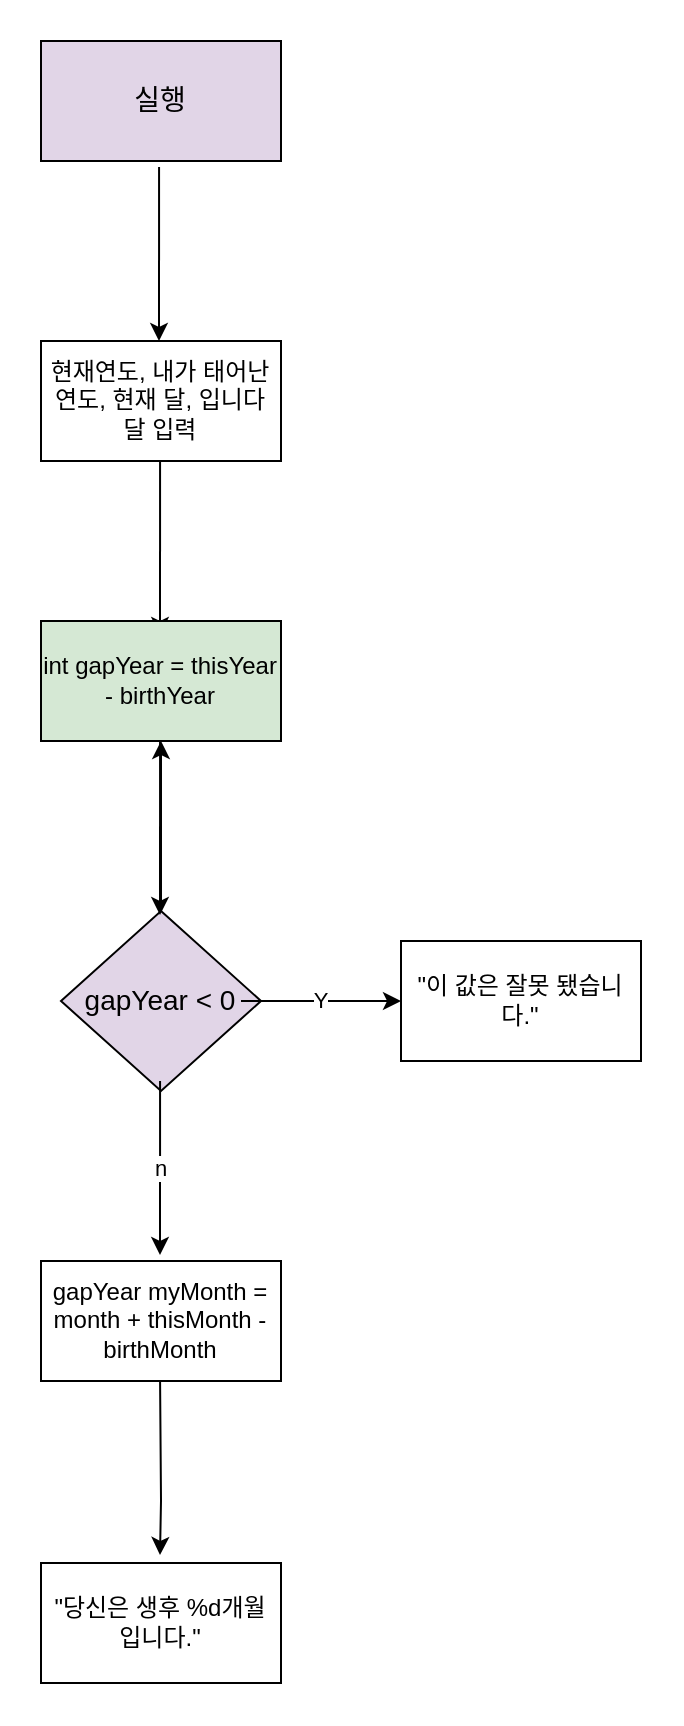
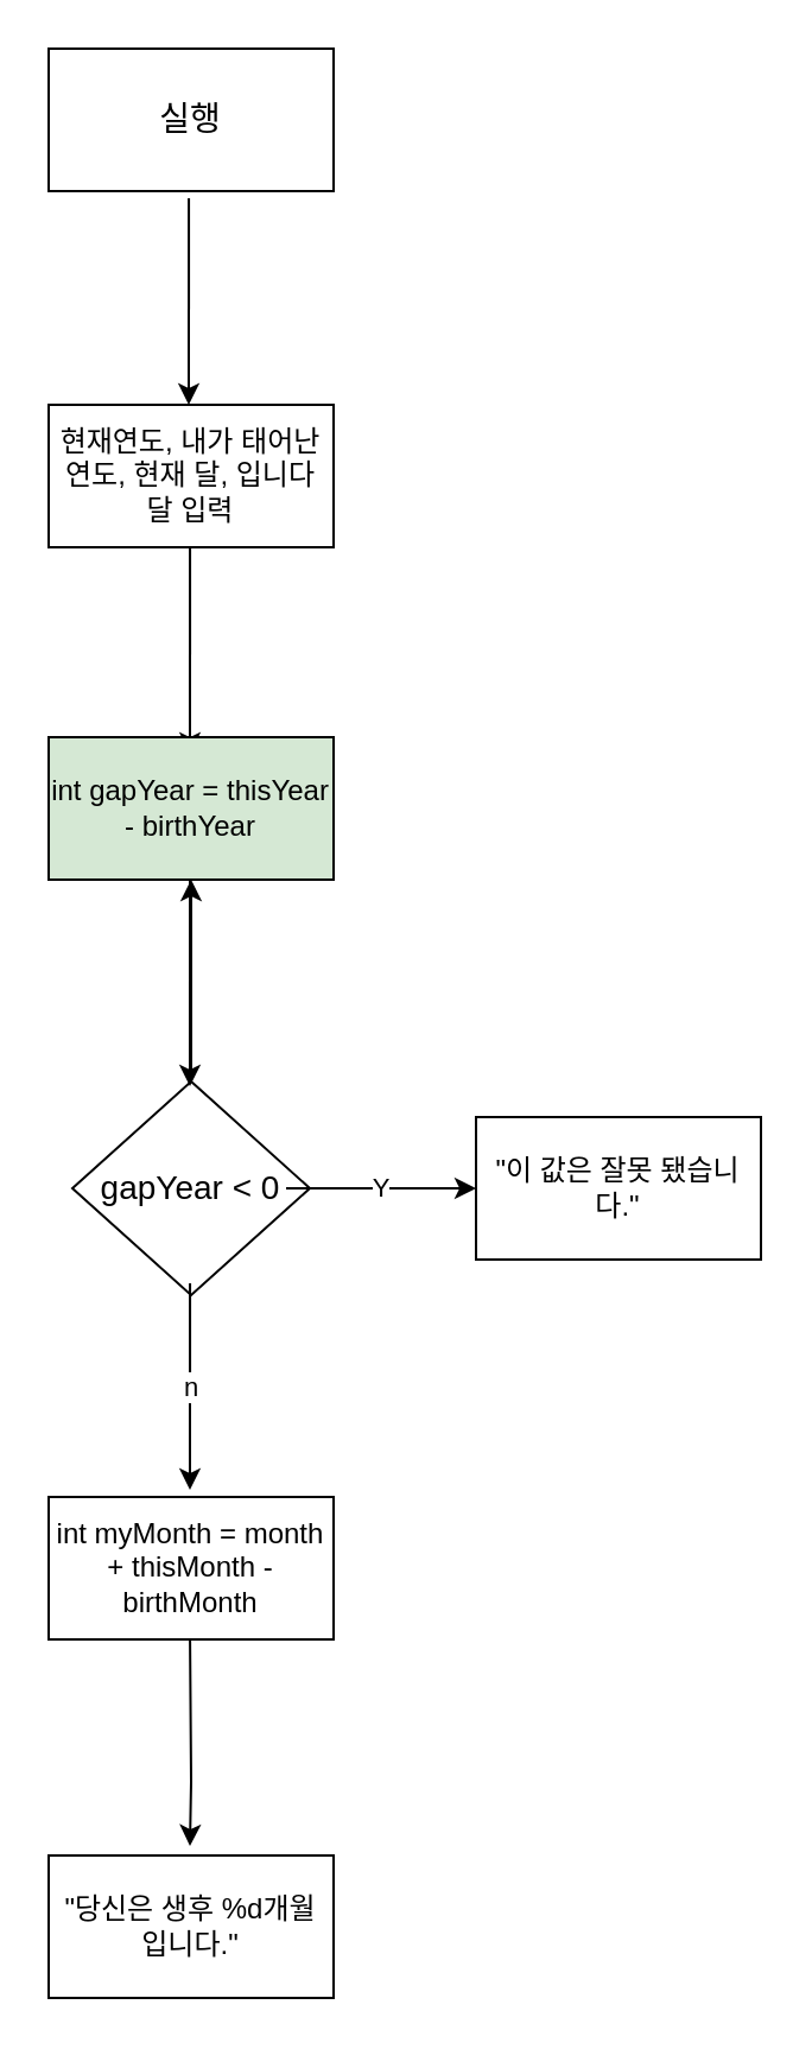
  <mxCell id="0" />
  <mxCell id="1" parent="0" />
- <mxCell id="2" value="&lt;font style=&quot;font-size: 14px;&quot;&gt;실행&lt;/font&gt;" style="rounded=0;whiteSpace=wrap;html=1;fillColor=#e1d5e7;" vertex="1" parent="1"><mxGeometry x="20" y="20" width="120" height="60" as="geometry" /></mxCell>
+ <mxCell id="2" value="&lt;font style=&quot;font-size: 14px;&quot;&gt;실행&lt;/font&gt;" style="rounded=0;whiteSpace=wrap;html=1;" vertex="1" parent="1"><mxGeometry x="20" y="20" width="120" height="60" as="geometry" /></mxCell>
  <mxCell id="3" value="" style="edgeStyle=orthogonalEdgeStyle;rounded=0;orthogonalLoop=1;jettySize=auto;html=1;" edge="1" parent="1" source="4" target="8"><mxGeometry relative="1" as="geometry" /></mxCell>
- <mxCell id="4" value="&lt;font style=&quot;font-size: 14px;&quot;&gt;gapYear &amp;lt; 0&lt;/font&gt;" style="rhombus;whiteSpace=wrap;html=1;fillColor=#e1d5e7;" vertex="1" parent="1"><mxGeometry x="30" y="455" width="100" height="90" as="geometry" /></mxCell>
+ <mxCell id="4" value="&lt;font style=&quot;font-size: 14px;&quot;&gt;gapYear &amp;lt; 0&lt;/font&gt;" style="rhombus;whiteSpace=wrap;html=1;" vertex="1" parent="1"><mxGeometry x="30" y="455" width="100" height="90" as="geometry" /></mxCell>
  <mxCell id="5" value="" style="endArrow=classic;html=1;rounded=0;exitX=0.392;exitY=1.05;exitDx=0;exitDy=0;exitPerimeter=0;" edge="1" parent="1"><mxGeometry width="50" height="50" relative="1" as="geometry"><mxPoint x="79.04" y="83" as="sourcePoint" /><mxPoint x="79" y="170" as="targetPoint" /></mxGeometry></mxCell>
  <mxCell id="6" value="현재연도, 내가 태어난 연도, 현재 달, 입니다 달 입력" style="rounded=0;whiteSpace=wrap;html=1;" vertex="1" parent="1"><mxGeometry x="20" y="170" width="120" height="60" as="geometry" /></mxCell>
  <mxCell id="7" value="" style="endArrow=classic;html=1;rounded=0;exitX=0.392;exitY=1.05;exitDx=0;exitDy=0;exitPerimeter=0;" edge="1" parent="1"><mxGeometry width="50" height="50" relative="1" as="geometry"><mxPoint x="79.54" y="230" as="sourcePoint" /><mxPoint x="79.5" y="317" as="targetPoint" /></mxGeometry></mxCell>
  <mxCell id="8" value="int gapYear = thisYear - birthYear" style="rounded=0;whiteSpace=wrap;html=1;fillColor=#d5e8d4;" vertex="1" parent="1"><mxGeometry x="20" y="310" width="120" height="60" as="geometry" /></mxCell>
  <mxCell id="9" value="Y" style="endArrow=classic;html=1;rounded=0;" edge="1" parent="1"><mxGeometry width="50" height="50" relative="1" as="geometry"><mxPoint x="120" y="500" as="sourcePoint" /><mxPoint x="200" y="500" as="targetPoint" /></mxGeometry></mxCell>
  <mxCell id="10" value="&quot;이 값은 잘못 됐습니다.&quot;" style="rounded=0;whiteSpace=wrap;html=1;" vertex="1" parent="1"><mxGeometry x="200" y="470" width="120" height="60" as="geometry" /></mxCell>
- <mxCell id="11" value="gapYear myMonth = month + thisMonth - birthMonth" style="rounded=0;whiteSpace=wrap;html=1;" vertex="1" parent="1"><mxGeometry x="20" y="630" width="120" height="60" as="geometry" /></mxCell>
+ <mxCell id="11" value="int myMonth = month + thisMonth - birthMonth" style="rounded=0;whiteSpace=wrap;html=1;" vertex="1" parent="1"><mxGeometry x="20" y="630" width="120" height="60" as="geometry" /></mxCell>
  <mxCell id="12" value="" style="endArrow=classic;html=1;rounded=0;exitX=0.392;exitY=1.05;exitDx=0;exitDy=0;exitPerimeter=0;" edge="1" parent="1"><mxGeometry width="50" height="50" relative="1" as="geometry"><mxPoint x="79.54" y="370" as="sourcePoint" /><mxPoint x="79.5" y="457" as="targetPoint" /></mxGeometry></mxCell>
  <mxCell id="13" value="n" style="endArrow=classic;html=1;rounded=0;exitX=0.392;exitY=1.05;exitDx=0;exitDy=0;exitPerimeter=0;" edge="1" parent="1"><mxGeometry width="50" height="50" relative="1" as="geometry"><mxPoint x="79.54" y="540" as="sourcePoint" /><mxPoint x="79.5" y="627" as="targetPoint" /></mxGeometry></mxCell>
  <mxCell id="14" value="&quot;당신은 생후 %d개월 입니다.&quot;" style="rounded=0;whiteSpace=wrap;html=1;" vertex="1" parent="1"><mxGeometry x="20" y="781" width="120" height="60" as="geometry" /></mxCell>
  <mxCell id="15" value="" style="endArrow=classic;html=1;rounded=0;exitX=0.392;exitY=1.05;exitDx=0;exitDy=0;exitPerimeter=0;" edge="1" parent="1"><mxGeometry width="50" height="50" relative="1" as="geometry"><mxPoint x="79.54" y="690" as="sourcePoint" /><mxPoint x="79.5" y="777" as="targetPoint" /><Array as="points"><mxPoint x="80" y="750" /></Array></mxGeometry></mxCell>
